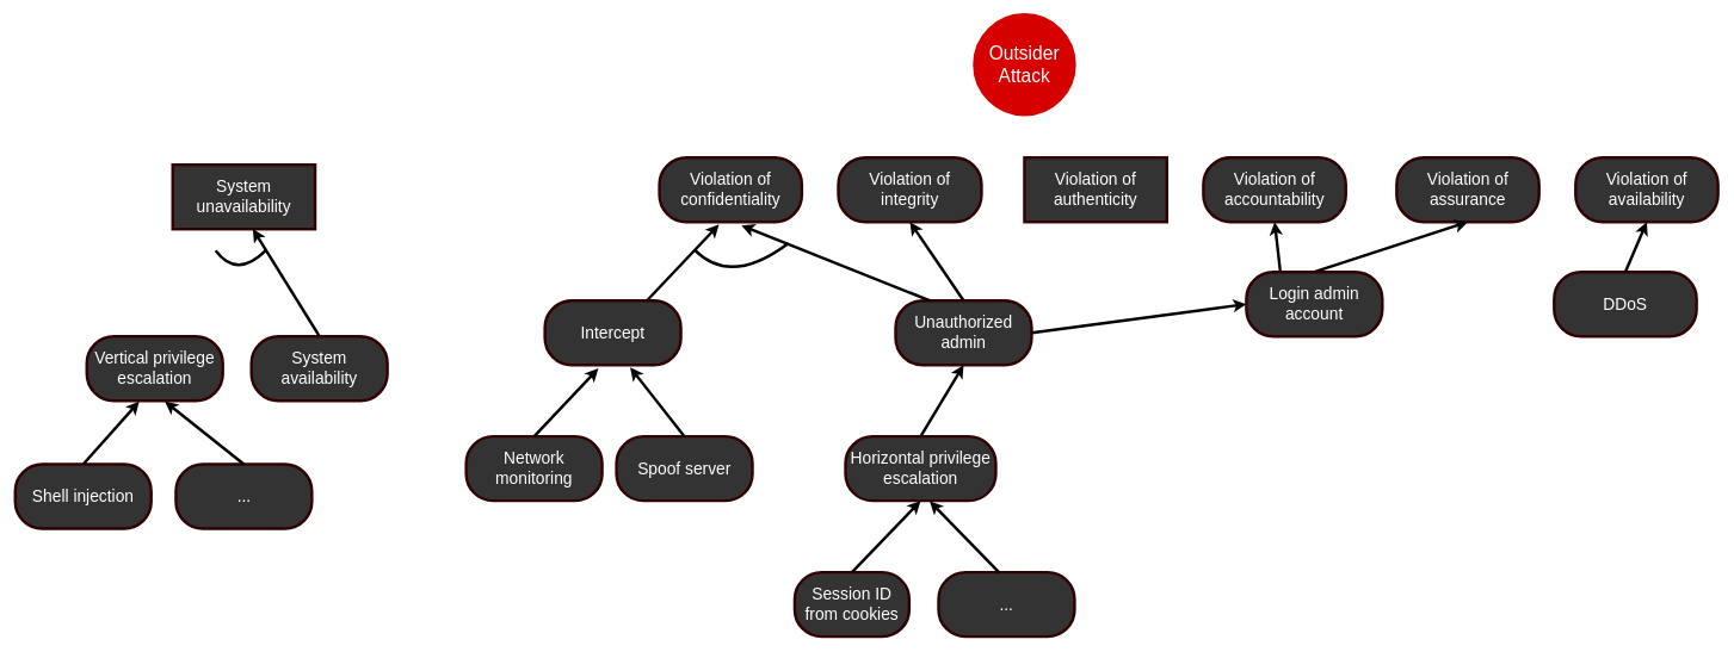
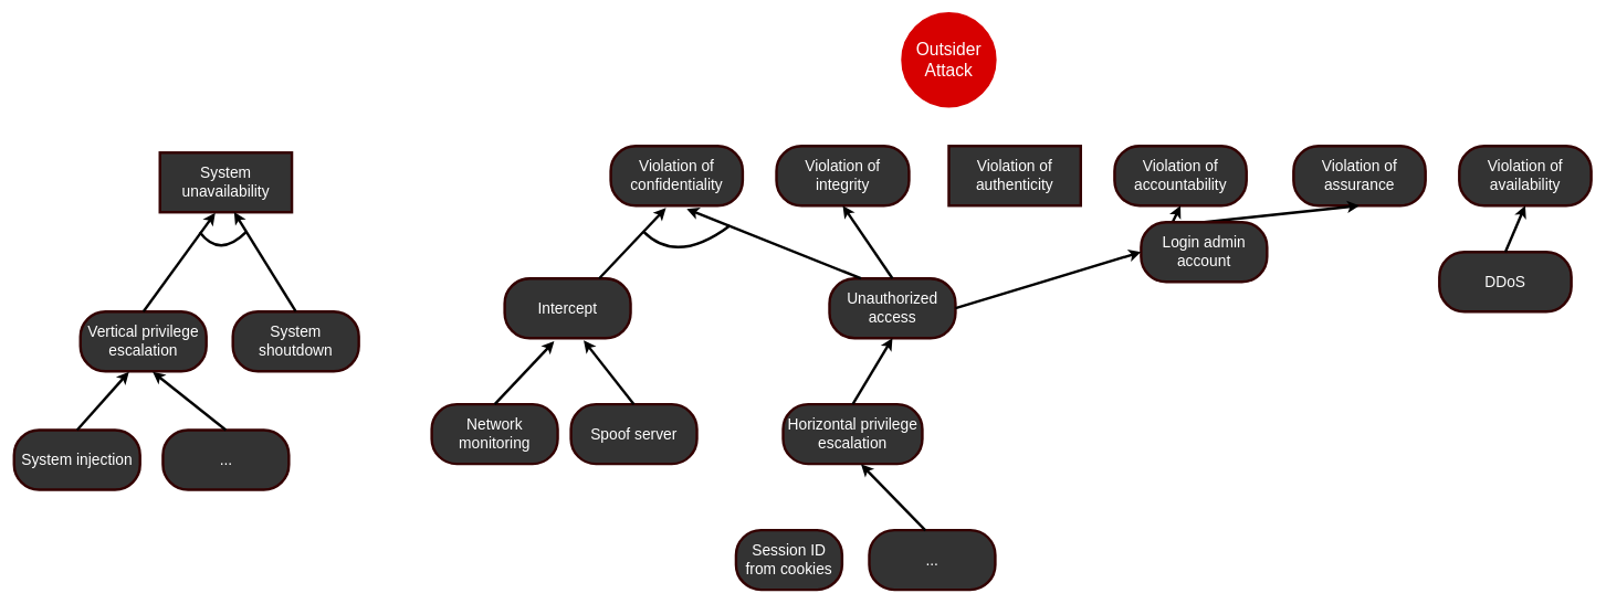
  <mxCell id="0" />
  <mxCell id="1" parent="0" />
  <mxCell id="2" value="&lt;font color=&quot;#ffffff&quot; style=&quot;font-size: 26px&quot;&gt;Outsider&lt;br&gt;Attack&lt;br&gt;&lt;/font&gt;" style="ellipse;whiteSpace=wrap;html=1;aspect=fixed;strokeColor=#D70000;strokeWidth=4;fillColor=#D70000;gradientColor=none;" parent="1" vertex="1"><mxGeometry x="1360" y="20" width="140" height="140" as="geometry" /></mxCell>
  <mxCell id="3" value="&lt;font color=&quot;#ffffff&quot; style=&quot;font-size: 23px&quot;&gt;Violation of authenticity&lt;/font&gt;" style="whiteSpace=wrap;html=1;strokeColor=#330000;strokeWidth=4;fillColor=#333333;gradientColor=none;arcSize=42;rounded=0;" parent="1" vertex="1"><mxGeometry x="1430" y="220" width="199" height="90" as="geometry" /></mxCell>
  <mxCell id="4" value="&lt;font color=&quot;#ffffff&quot; style=&quot;font-size: 23px&quot;&gt;Violation of confidentiality&lt;/font&gt;&lt;span style=&quot;font-family: monospace ; font-size: 0px&quot;&gt;3CmxGraphModel%3E%3Croot%3E%3CmxCell%20id%3D%220%22%2F%3E%3CmxCell%20id%3D%221%22%20parent%3D%220%22%2F%3E%3CmxCell%20id%3D%222%22%20value%3D%22%26lt%3Bfont%20color%3D%26quot%3B%23ffffff%26quot%3B%20style%3D%26quot%3Bfont-size%3A%2023px%26quot%3B%26gt%3BViolation%20of%20availability%26lt%3B%2Ffont%26gt%3B%22%20style%3D%22rounded%3D1%3BwhiteSpace%3Dwrap%3Bhtml%3D1%3BstrokeColor%3D%23330000%3BstrokeWidth%3D4%3BfillColor%3D%23333333%3BgradientColor%3Dnone%3BarcSize%3D42%3B%22%20vertex%3D%221%22%20parent%3D%221%22%3E%3CmxGeometry%20x%3D%22530%22%20y%3D%22260%22%20width%3D%22199%22%20height%3D%2290%22%20as%3D%22geometry%22%2F%3E%3C%2FmxCell%3E%3C%2Froot%3E%3C%2FmxGraphModel%3E&lt;/span&gt;" style="rounded=1;whiteSpace=wrap;html=1;strokeColor=#330000;strokeWidth=4;fillColor=#333333;gradientColor=none;arcSize=42;" parent="1" vertex="1"><mxGeometry x="920" y="220" width="199" height="90" as="geometry" /></mxCell>
  <mxCell id="5" value="&lt;font color=&quot;#ffffff&quot; style=&quot;font-size: 23px&quot;&gt;Violation of integrity&lt;/font&gt;&lt;span style=&quot;font-family: monospace ; font-size: 0px&quot;&gt;%3CmxGraphModel%3E%3Croot%3E%3CmxCell%20id%3D%220%22%2F%3E%3CmxCell%20id%3D%221%22%20parent%3D%220%22%2F%3E%3CmxCell%20id%3D%222%22%20value%3D%22%26lt%3Bfont%20color%3D%26quot%3B%23ffffff%26quot%3B%20style%3D%26quot%3Bfont-size%3A%2023px%26quot%3B%26gt%3BViolation%20of%20availability%26lt%3B%2Ffont%26gt%3B%22%20style%3D%22rounded%3D1%3BwhiteSpace%3Dwrap%3Bhtml%3D1%3BstrokeColor%3D%23330000%3BstrokeWidth%3D4%3BfillColor%3D%23333333%3BgradientColor%3Dnone%3BarcSize%3D42%3B%22%20vertex%3D%221%22%20parent%3D%221%22%3E%3CmxGeometry%20x%3D%22530%22%20y%3D%22260%22%20width%3D%22199%22%20height%3D%2290%22%20as%3D%22geometry%22%2F%3E%3C%2FmxCell%3E%3C%2Froot%3E%3C%2FmxGraphModel%3E&lt;/span&gt;" style="rounded=1;whiteSpace=wrap;html=1;strokeColor=#330000;strokeWidth=4;fillColor=#333333;gradientColor=none;arcSize=42;" parent="1" vertex="1"><mxGeometry x="1170" y="220" width="200" height="90" as="geometry" /></mxCell>
  <mxCell id="6" value="&lt;font color=&quot;#ffffff&quot; style=&quot;font-size: 23px&quot;&gt;Violation of accountability&lt;/font&gt;" style="rounded=1;whiteSpace=wrap;html=1;strokeColor=#330000;strokeWidth=4;fillColor=#333333;gradientColor=none;arcSize=42;" parent="1" vertex="1"><mxGeometry x="1680" y="220" width="199" height="90" as="geometry" /></mxCell>
  <mxCell id="7" value="&lt;font color=&quot;#ffffff&quot;&gt;&lt;span style=&quot;font-size: 23px&quot;&gt;System unavailability&lt;/span&gt;&lt;/font&gt;" style="whiteSpace=wrap;html=1;strokeColor=#330000;strokeWidth=4;fillColor=#333333;gradientColor=none;arcSize=42;rounded=0;" parent="1" vertex="1"><mxGeometry x="240" y="230" width="199" height="90" as="geometry" /></mxCell>
  <mxCell id="8" style="edgeStyle=orthogonalEdgeStyle;jumpStyle=none;orthogonalLoop=1;jettySize=auto;html=1;entryX=0.5;entryY=1;entryDx=0;entryDy=0;endArrow=classicThin;endFill=0;strokeColor=none;strokeWidth=4;fontColor=#FFD966;curved=1;" parent="1" source="9" target="7" edge="1"><mxGeometry relative="1" as="geometry" /></mxCell>
- <mxCell id="9" value="&lt;font color=&quot;#ffffff&quot;&gt;&lt;span style=&quot;font-size: 23px&quot;&gt;System availability&lt;/span&gt;&lt;/font&gt;" style="rounded=1;whiteSpace=wrap;html=1;strokeColor=#330000;strokeWidth=4;fillColor=#333333;gradientColor=none;arcSize=42;" parent="1" vertex="1"><mxGeometry x="350" y="470" width="190" height="90" as="geometry" /></mxCell>
+ <mxCell id="9" value="&lt;font color=&quot;#ffffff&quot;&gt;&lt;span style=&quot;font-size: 23px&quot;&gt;System shoutdown&lt;/span&gt;&lt;/font&gt;" style="rounded=1;whiteSpace=wrap;html=1;strokeColor=#330000;strokeWidth=4;fillColor=#333333;gradientColor=none;arcSize=42;" parent="1" vertex="1"><mxGeometry x="350" y="470" width="190" height="90" as="geometry" /></mxCell>
  <mxCell id="10" value="&lt;font color=&quot;#ffffff&quot;&gt;&lt;span style=&quot;font-size: 23px&quot;&gt;Vertical privilege escalation&lt;/span&gt;&lt;/font&gt;" style="rounded=1;whiteSpace=wrap;html=1;strokeColor=#330000;strokeWidth=4;fillColor=#333333;gradientColor=none;arcSize=42;" parent="1" vertex="1"><mxGeometry x="120" y="470" width="190" height="90" as="geometry" /></mxCell>
- <mxCell id="11" value="&lt;font color=&quot;#ffffff&quot;&gt;&lt;span style=&quot;font-size: 23px&quot;&gt;Shell injection&lt;/span&gt;&lt;/font&gt;" style="rounded=1;whiteSpace=wrap;html=1;strokeColor=#330000;strokeWidth=4;fillColor=#333333;gradientColor=none;arcSize=42;" parent="1" vertex="1"><mxGeometry x="20" y="649" width="190" height="90" as="geometry" /></mxCell>
+ <mxCell id="11" value="&lt;font color=&quot;#ffffff&quot;&gt;&lt;span style=&quot;font-size: 23px&quot;&gt;System injection&lt;/span&gt;&lt;/font&gt;" style="rounded=1;whiteSpace=wrap;html=1;strokeColor=#330000;strokeWidth=4;fillColor=#333333;gradientColor=none;arcSize=42;" parent="1" vertex="1"><mxGeometry x="20" y="649" width="190" height="90" as="geometry" /></mxCell>
+ <mxCell id="12" value="" style="endArrow=classic;html=1;strokeColor=#000000;strokeWidth=4;fontColor=#FFD966;entryX=0.419;entryY=1.011;entryDx=0;entryDy=0;exitX=0.5;exitY=0;exitDx=0;exitDy=0;entryPerimeter=0;" parent="1" source="10" target="7" edge="1"><mxGeometry width="50" height="50" relative="1" as="geometry"><mxPoint x="480" y="690" as="sourcePoint" /><mxPoint x="530" y="640" as="targetPoint" /></mxGeometry></mxCell>
  <mxCell id="13" value="" style="endArrow=classic;html=1;strokeColor=#000000;strokeWidth=4;fontColor=#FFD966;entryX=0.562;entryY=0.995;entryDx=0;entryDy=0;exitX=0.5;exitY=0;exitDx=0;exitDy=0;entryPerimeter=0;" parent="1" source="9" target="7" edge="1"><mxGeometry width="50" height="50" relative="1" as="geometry"><mxPoint x="225" y="480" as="sourcePoint" /><mxPoint x="339.5" y="330" as="targetPoint" /></mxGeometry></mxCell>
  <mxCell id="14" value="" style="endArrow=none;html=1;strokeColor=#000000;strokeWidth=4;fontColor=#FFD966;curved=1;" parent="1" edge="1"><mxGeometry width="50" height="50" relative="1" as="geometry"><mxPoint x="300" y="350" as="sourcePoint" /><mxPoint x="370" y="350" as="targetPoint" /><Array as="points"><mxPoint x="330" y="390" /></Array></mxGeometry></mxCell>
  <mxCell id="15" value="" style="endArrow=classic;html=1;strokeColor=#000000;strokeWidth=4;fontColor=#FFD966;entryX=0.386;entryY=1.011;entryDx=0;entryDy=0;exitX=0.5;exitY=0;exitDx=0;exitDy=0;entryPerimeter=0;" parent="1" source="11" target="10" edge="1"><mxGeometry width="50" height="50" relative="1" as="geometry"><mxPoint x="225" y="480" as="sourcePoint" /><mxPoint x="333.381" y="330.99" as="targetPoint" /></mxGeometry></mxCell>
  <mxCell id="16" value="&lt;font color=&quot;#ffffff&quot;&gt;&lt;span style=&quot;font-size: 23px&quot;&gt;...&lt;/span&gt;&lt;/font&gt;" style="rounded=1;whiteSpace=wrap;html=1;strokeColor=#330000;strokeWidth=4;fillColor=#333333;gradientColor=none;arcSize=42;" parent="1" vertex="1"><mxGeometry x="244.5" y="649" width="190" height="90" as="geometry" /></mxCell>
  <mxCell id="17" value="" style="endArrow=classic;html=1;strokeColor=#000000;strokeWidth=4;fontColor=#FFD966;entryX=0.574;entryY=1.011;entryDx=0;entryDy=0;exitX=0.5;exitY=0;exitDx=0;exitDy=0;entryPerimeter=0;" parent="1" source="16" target="10" edge="1"><mxGeometry width="50" height="50" relative="1" as="geometry"><mxPoint x="125" y="659" as="sourcePoint" /><mxPoint x="203.34" y="570.99" as="targetPoint" /></mxGeometry></mxCell>
  <mxCell id="18" value="&lt;font color=&quot;#ffffff&quot;&gt;&lt;span style=&quot;font-size: 23px&quot;&gt;Intercept&lt;/span&gt;&lt;/font&gt;&lt;span style=&quot;font-family: monospace ; font-size: 0px&quot;&gt;%3CmxGraphModel%3E%3Croot%3E%3CmxCell%20id%3D%220%22%2F%3E%3CmxCell%20id%3D%221%22%20parent%3D%220%22%2F%3E%3CmxCell%20id%3D%222%22%20value%3D%22%26lt%3Bfont%20color%3D%26quot%3B%23ffffff%26quot%3B%26gt%3B%26lt%3Bspan%20style%3D%26quot%3Bfont-size%3A%2023px%26quot%3B%26gt%3BShell%20injection%26lt%3B%2Fspan%26gt%3B%26lt%3B%2Ffont%26gt%3B%22%20style%3D%22rounded%3D1%3BwhiteSpace%3Dwrap%3Bhtml%3D1%3BstrokeColor%3D%23330000%3BstrokeWidth%3D4%3BfillColor%3D%23333333%3BgradientColor%3Dnone%3BarcSize%3D42%3B%22%20vertex%3D%221%22%20parent%3D%221%22%3E%3CmxGeometry%20x%3D%2230%22%20y%3D%22539%22%20width%3D%22190%22%20height%3D%2290%22%20as%3D%22geometry%22%2F%3E%3C%2FmxCell%3E%3C%2Froot%3E%3C%2FmxGraphModel%3E&lt;/span&gt;" style="rounded=1;whiteSpace=wrap;html=1;strokeColor=#330000;strokeWidth=4;fillColor=#333333;gradientColor=none;arcSize=42;" parent="1" vertex="1"><mxGeometry x="760" y="420" width="190" height="90" as="geometry" /></mxCell>
- <mxCell id="19" value="&lt;font color=&quot;#ffffff&quot;&gt;&lt;span style=&quot;font-size: 23px&quot;&gt;Unauthorized admin&lt;/span&gt;&lt;/font&gt;" style="rounded=1;whiteSpace=wrap;html=1;strokeColor=#330000;strokeWidth=4;fillColor=#333333;gradientColor=none;arcSize=42;" parent="1" vertex="1"><mxGeometry x="1250" y="420" width="190" height="90" as="geometry" /></mxCell>
+ <mxCell id="19" value="&lt;font color=&quot;#ffffff&quot;&gt;&lt;span style=&quot;font-size: 23px&quot;&gt;Unauthorized access&lt;/span&gt;&lt;/font&gt;" style="rounded=1;whiteSpace=wrap;html=1;strokeColor=#330000;strokeWidth=4;fillColor=#333333;gradientColor=none;arcSize=42;" parent="1" vertex="1"><mxGeometry x="1250" y="420" width="190" height="90" as="geometry" /></mxCell>
  <mxCell id="20" value="&lt;font color=&quot;#ffffff&quot;&gt;&lt;span style=&quot;font-size: 23px&quot;&gt;Network monitoring&lt;/span&gt;&lt;/font&gt;" style="rounded=1;whiteSpace=wrap;html=1;strokeColor=#330000;strokeWidth=4;fillColor=#333333;gradientColor=none;arcSize=42;" parent="1" vertex="1"><mxGeometry x="650" y="610" width="190" height="90" as="geometry" /></mxCell>
  <mxCell id="21" value="&lt;font color=&quot;#ffffff&quot;&gt;&lt;span style=&quot;font-size: 23px&quot;&gt;Spoof server&lt;/span&gt;&lt;/font&gt;" style="rounded=1;whiteSpace=wrap;html=1;strokeColor=#330000;strokeWidth=4;fillColor=#333333;gradientColor=none;arcSize=42;" parent="1" vertex="1"><mxGeometry x="860" y="610" width="190" height="90" as="geometry" /></mxCell>
  <mxCell id="22" value="" style="endArrow=classic;html=1;strokeColor=#000000;strokeWidth=4;fontColor=#FFD966;entryX=0.419;entryY=1.038;entryDx=0;entryDy=0;exitX=0.75;exitY=0;exitDx=0;exitDy=0;entryPerimeter=0;" parent="1" source="18" target="4" edge="1"><mxGeometry width="50" height="50" relative="1" as="geometry"><mxPoint x="539.5" y="329" as="sourcePoint" /><mxPoint x="429.06" y="240.99" as="targetPoint" /></mxGeometry></mxCell>
  <mxCell id="23" value="" style="endArrow=classic;html=1;strokeColor=#000000;strokeWidth=4;fontColor=#FFD966;entryX=0.5;entryY=1;entryDx=0;entryDy=0;exitX=0.5;exitY=0;exitDx=0;exitDy=0;" parent="1" source="19" target="5" edge="1"><mxGeometry width="50" height="50" relative="1" as="geometry"><mxPoint x="915" y="430" as="sourcePoint" /><mxPoint x="979.75" y="320" as="targetPoint" /></mxGeometry></mxCell>
  <mxCell id="24" value="" style="endArrow=classic;html=1;strokeColor=#000000;strokeWidth=4;fontColor=#FFD966;entryX=0.576;entryY=1.054;entryDx=0;entryDy=0;exitX=0.25;exitY=0;exitDx=0;exitDy=0;entryPerimeter=0;" parent="1" source="19" target="4" edge="1"><mxGeometry width="50" height="50" relative="1" as="geometry"><mxPoint x="1212.5" y="430" as="sourcePoint" /><mxPoint x="1280" y="320" as="targetPoint" /></mxGeometry></mxCell>
  <mxCell id="25" value="" style="endArrow=none;html=1;strokeColor=#000000;strokeWidth=4;fontColor=#FFD966;curved=1;" parent="1" edge="1"><mxGeometry width="50" height="50" relative="1" as="geometry"><mxPoint x="970" y="350" as="sourcePoint" /><mxPoint x="1100" y="340" as="targetPoint" /><Array as="points"><mxPoint x="1020" y="400" /></Array></mxGeometry></mxCell>
  <mxCell id="26" value="" style="endArrow=classic;html=1;strokeColor=#000000;strokeWidth=4;fontColor=#FFD966;exitX=0.5;exitY=0;exitDx=0;exitDy=0;entryX=0.393;entryY=1.054;entryDx=0;entryDy=0;entryPerimeter=0;" parent="1" source="20" target="18" edge="1"><mxGeometry width="50" height="50" relative="1" as="geometry"><mxPoint x="969.5" y="430" as="sourcePoint" /><mxPoint x="900" y="510" as="targetPoint" /></mxGeometry></mxCell>
  <mxCell id="27" value="" style="endArrow=classic;html=1;strokeColor=#000000;strokeWidth=4;fontColor=#FFD966;entryX=0.627;entryY=1.038;entryDx=0;entryDy=0;entryPerimeter=0;exitX=0.5;exitY=0;exitDx=0;exitDy=0;" parent="1" source="21" target="18" edge="1"><mxGeometry width="50" height="50" relative="1" as="geometry"><mxPoint x="821.609" y="620" as="sourcePoint" /><mxPoint x="899.01" y="524.86" as="targetPoint" /></mxGeometry></mxCell>
  <mxCell id="28" value="&lt;font color=&quot;#ffffff&quot;&gt;&lt;span style=&quot;font-size: 23px&quot;&gt;Horizontal privilege escalation&lt;/span&gt;&lt;/font&gt;" style="rounded=1;whiteSpace=wrap;html=1;strokeColor=#330000;strokeWidth=4;fillColor=#333333;gradientColor=none;arcSize=42;" parent="1" vertex="1"><mxGeometry x="1180" y="610" width="210" height="90" as="geometry" /></mxCell>
  <mxCell id="29" value="" style="endArrow=classic;html=1;strokeColor=#000000;strokeWidth=4;fontColor=#FFD966;entryX=0.5;entryY=1;entryDx=0;entryDy=0;exitX=0.5;exitY=0;exitDx=0;exitDy=0;" parent="1" source="28" target="19" edge="1"><mxGeometry width="50" height="50" relative="1" as="geometry"><mxPoint x="965" y="620" as="sourcePoint" /><mxPoint x="889.13" y="523.42" as="targetPoint" /></mxGeometry></mxCell>
  <mxCell id="30" value="&lt;font color=&quot;#ffffff&quot;&gt;&lt;span style=&quot;font-size: 23px&quot;&gt;Session ID from cookies&lt;/span&gt;&lt;/font&gt;" style="rounded=1;whiteSpace=wrap;html=1;strokeColor=#330000;strokeWidth=4;fillColor=#333333;gradientColor=none;arcSize=42;" parent="1" vertex="1"><mxGeometry x="1109" y="800" width="160" height="90" as="geometry" /></mxCell>
- <mxCell id="31" value="" style="endArrow=classic;html=1;strokeColor=#000000;strokeWidth=4;fontColor=#FFD966;entryX=0.5;entryY=1;entryDx=0;entryDy=0;exitX=0.5;exitY=0;exitDx=0;exitDy=0;" parent="1" source="30" target="28" edge="1"><mxGeometry width="50" height="50" relative="1" as="geometry"><mxPoint x="1295" y="620" as="sourcePoint" /><mxPoint x="1205" y="530" as="targetPoint" /></mxGeometry></mxCell>
  <mxCell id="32" value="&lt;font color=&quot;#ffffff&quot;&gt;&lt;span style=&quot;font-size: 23px&quot;&gt;...&lt;/span&gt;&lt;/font&gt;" style="rounded=1;whiteSpace=wrap;html=1;strokeColor=#330000;strokeWidth=4;fillColor=#333333;gradientColor=none;arcSize=42;" parent="1" vertex="1"><mxGeometry x="1310" y="800" width="190" height="90" as="geometry" /></mxCell>
  <mxCell id="33" value="" style="endArrow=classic;html=1;strokeColor=#000000;strokeWidth=4;fontColor=#FFD966;entryX=0.56;entryY=1.006;entryDx=0;entryDy=0;exitX=0.446;exitY=0.006;exitDx=0;exitDy=0;entryPerimeter=0;exitPerimeter=0;" parent="1" source="32" target="28" edge="1"><mxGeometry width="50" height="50" relative="1" as="geometry"><mxPoint x="1199" y="810" as="sourcePoint" /><mxPoint x="1295" y="710" as="targetPoint" /></mxGeometry></mxCell>
  <mxCell id="34" value="&lt;font color=&quot;#ffffff&quot; style=&quot;font-size: 23px&quot;&gt;Violation of assurance&lt;/font&gt;" style="rounded=1;whiteSpace=wrap;html=1;strokeColor=#330000;strokeWidth=4;fillColor=#333333;gradientColor=none;arcSize=42;" vertex="1" parent="1"><mxGeometry x="1950" y="220" width="199" height="90" as="geometry" /></mxCell>
  <mxCell id="35" value="&lt;font color=&quot;#ffffff&quot; style=&quot;font-size: 23px&quot;&gt;Violation of availability&lt;/font&gt;" style="rounded=1;whiteSpace=wrap;html=1;strokeColor=#330000;strokeWidth=4;fillColor=#333333;gradientColor=none;arcSize=42;" vertex="1" parent="1"><mxGeometry x="2200" y="220" width="199" height="90" as="geometry" /></mxCell>
  <mxCell id="36" value="" style="endArrow=classic;html=1;strokeColor=#000000;strokeWidth=4;fontColor=#FFD966;entryX=0.5;entryY=1;entryDx=0;entryDy=0;exitX=0.25;exitY=0;exitDx=0;exitDy=0;" edge="1" parent="1" source="38" target="6"><mxGeometry width="50" height="50" relative="1" as="geometry"><mxPoint x="1430" y="400" as="sourcePoint" /><mxPoint x="1539.5" y="320" as="targetPoint" /></mxGeometry></mxCell>
  <mxCell id="37" value="" style="endArrow=classic;html=1;strokeColor=#000000;strokeWidth=4;fontColor=#FFD966;entryX=0.5;entryY=1;entryDx=0;entryDy=0;exitX=0.5;exitY=0;exitDx=0;exitDy=0;" edge="1" parent="1" source="38" target="34"><mxGeometry width="50" height="50" relative="1" as="geometry"><mxPoint x="1880" y="480" as="sourcePoint" /><mxPoint x="1946" y="440" as="targetPoint" /></mxGeometry></mxCell>
- <mxCell id="38" value="&lt;font color=&quot;#ffffff&quot;&gt;&lt;span style=&quot;font-size: 23px&quot;&gt;Login admin account&lt;/span&gt;&lt;/font&gt;" style="rounded=1;whiteSpace=wrap;html=1;strokeColor=#330000;strokeWidth=4;fillColor=#333333;gradientColor=none;arcSize=42;" vertex="1" parent="1"><mxGeometry x="1740" y="380" width="190" height="90" as="geometry" /></mxCell>
+ <mxCell id="38" value="&lt;font color=&quot;#ffffff&quot;&gt;&lt;span style=&quot;font-size: 23px&quot;&gt;Login admin account&lt;/span&gt;&lt;/font&gt;" style="rounded=1;whiteSpace=wrap;html=1;strokeColor=#330000;strokeWidth=4;fillColor=#333333;gradientColor=none;arcSize=42;" vertex="1" parent="1"><mxGeometry x="1720" y="335" width="190" height="90" as="geometry" /></mxCell>
  <mxCell id="39" value="" style="endArrow=classic;html=1;strokeColor=#000000;strokeWidth=4;fontColor=#FFD966;exitX=1;exitY=0.5;exitDx=0;exitDy=0;entryX=0;entryY=0.5;entryDx=0;entryDy=0;" edge="1" parent="1" source="19" target="38"><mxGeometry width="50" height="50" relative="1" as="geometry"><mxPoint x="1550" y="540" as="sourcePoint" /><mxPoint x="1850" y="640" as="targetPoint" /></mxGeometry></mxCell>
  <mxCell id="40" value="&lt;font color=&quot;#ffffff&quot; style=&quot;font-size: 23px&quot;&gt;DDoS&lt;/font&gt;" style="rounded=1;whiteSpace=wrap;html=1;strokeColor=#330000;strokeWidth=4;fillColor=#333333;gradientColor=none;arcSize=42;" vertex="1" parent="1"><mxGeometry x="2170" y="380" width="199" height="90" as="geometry" /></mxCell>
  <mxCell id="41" value="" style="endArrow=classic;html=1;strokeColor=#000000;strokeWidth=4;fontColor=#FFD966;entryX=0.5;entryY=1;entryDx=0;entryDy=0;exitX=0.5;exitY=0;exitDx=0;exitDy=0;" edge="1" parent="1" source="40" target="35"><mxGeometry width="50" height="50" relative="1" as="geometry"><mxPoint x="1990" y="490" as="sourcePoint" /><mxPoint x="2204.5" y="420" as="targetPoint" /></mxGeometry></mxCell>
